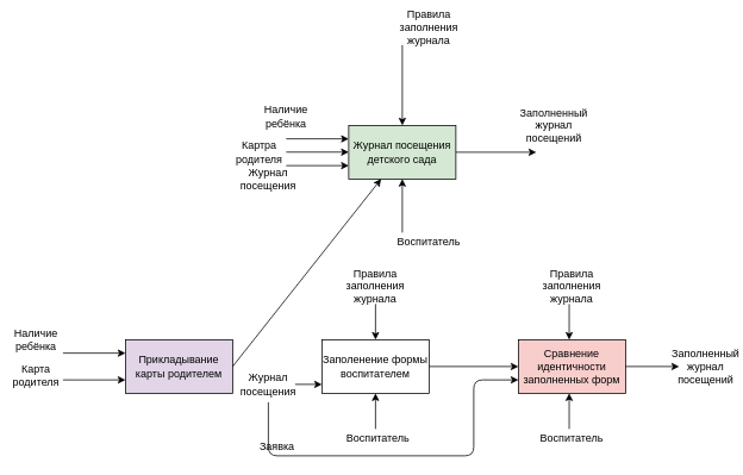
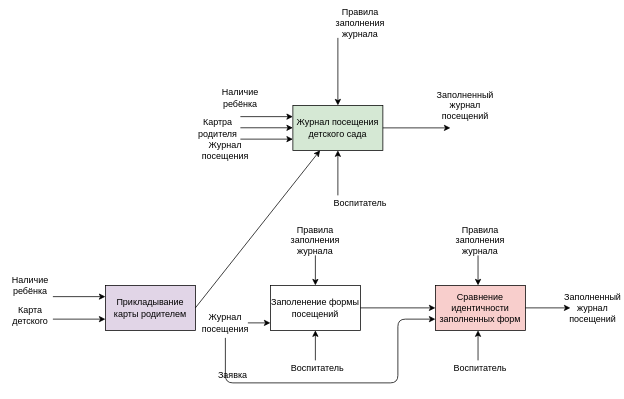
  <mxCell id="0" />
  <mxCell id="1" parent="0" />
  <mxCell id="2" value="Журнал посещения детского сада" style="rounded=0;whiteSpace=wrap;html=1;fillColor=#d5e8d4;" parent="1" vertex="1"><mxGeometry x="390" y="140" width="120" height="60" as="geometry" /></mxCell>
  <mxCell id="3" value="" style="endArrow=classic;html=1;entryX=0;entryY=0.25;entryDx=0;entryDy=0;" parent="1" target="2" edge="1"><mxGeometry width="50" height="50" relative="1" as="geometry"><mxPoint x="320" y="155" as="sourcePoint" /><mxPoint x="440" y="220" as="targetPoint" /></mxGeometry></mxCell>
  <mxCell id="4" value="Наличие ребёнка&lt;br&gt;" style="text;html=1;strokeColor=none;fillColor=none;align=center;verticalAlign=middle;whiteSpace=wrap;rounded=0;" parent="1" vertex="1"><mxGeometry x="300" y="120" width="40" height="20" as="geometry" /></mxCell>
  <mxCell id="5" value="" style="endArrow=classic;html=1;entryX=0;entryY=0.75;entryDx=0;entryDy=0;" parent="1" target="2" edge="1"><mxGeometry width="50" height="50" relative="1" as="geometry"><mxPoint x="320" y="185" as="sourcePoint" /><mxPoint x="350" y="220" as="targetPoint" /></mxGeometry></mxCell>
  <mxCell id="6" value="Журнал посещения" style="text;html=1;strokeColor=none;fillColor=none;align=center;verticalAlign=middle;whiteSpace=wrap;rounded=0;" parent="1" vertex="1"><mxGeometry x="280" y="190" width="40" height="20" as="geometry" /></mxCell>
  <mxCell id="7" value="" style="endArrow=classic;html=1;entryX=0.5;entryY=1;entryDx=0;entryDy=0;" parent="1" target="2" edge="1"><mxGeometry width="50" height="50" relative="1" as="geometry"><mxPoint x="450" y="260" as="sourcePoint" /><mxPoint x="320" y="230" as="targetPoint" /></mxGeometry></mxCell>
  <mxCell id="8" value="Воспитатель" style="text;html=1;strokeColor=none;fillColor=none;align=center;verticalAlign=middle;whiteSpace=wrap;rounded=0;" parent="1" vertex="1"><mxGeometry x="460" y="260" width="40" height="20" as="geometry" /></mxCell>
  <mxCell id="9" value="" style="endArrow=classic;html=1;entryX=0.5;entryY=0;entryDx=0;entryDy=0;" parent="1" target="2" edge="1"><mxGeometry width="50" height="50" relative="1" as="geometry"><mxPoint x="450" y="50" as="sourcePoint" /><mxPoint x="320" y="300" as="targetPoint" /></mxGeometry></mxCell>
  <mxCell id="10" value="Правила заполнения журнала" style="text;html=1;strokeColor=none;fillColor=none;align=center;verticalAlign=middle;whiteSpace=wrap;rounded=0;" parent="1" vertex="1"><mxGeometry x="460" y="20" width="40" height="20" as="geometry" /></mxCell>
  <mxCell id="11" value="" style="endArrow=classic;html=1;exitX=1;exitY=0.5;exitDx=0;exitDy=0;" parent="1" source="2" edge="1"><mxGeometry width="50" height="50" relative="1" as="geometry"><mxPoint x="270" y="350" as="sourcePoint" /><mxPoint x="600" y="170" as="targetPoint" /></mxGeometry></mxCell>
  <mxCell id="12" value="Заполненный журнал посещений" style="text;html=1;strokeColor=none;fillColor=none;align=center;verticalAlign=middle;whiteSpace=wrap;rounded=0;" parent="1" vertex="1"><mxGeometry x="600" y="130" width="40" height="20" as="geometry" /></mxCell>
  <mxCell id="13" value="" style="endArrow=classic;html=1;entryX=0;entryY=0.25;entryDx=0;entryDy=0;" parent="1" edge="1"><mxGeometry width="50" height="50" relative="1" as="geometry"><mxPoint x="70" y="395" as="sourcePoint" /><mxPoint x="140" y="395" as="targetPoint" /></mxGeometry></mxCell>
  <mxCell id="14" value="Наличие ребёнка&lt;br&gt;" style="text;html=1;strokeColor=none;fillColor=none;align=center;verticalAlign=middle;whiteSpace=wrap;rounded=0;" parent="1" vertex="1"><mxGeometry x="20" y="370" width="40" height="20" as="geometry" /></mxCell>
  <mxCell id="15" value="" style="endArrow=classic;html=1;entryX=0;entryY=0.75;entryDx=0;entryDy=0;" parent="1" edge="1"><mxGeometry width="50" height="50" relative="1" as="geometry"><mxPoint x="70" y="425" as="sourcePoint" /><mxPoint x="140" y="425" as="targetPoint" /></mxGeometry></mxCell>
- <mxCell id="16" value="Карта родителя" style="text;html=1;strokeColor=none;fillColor=none;align=center;verticalAlign=middle;whiteSpace=wrap;rounded=0;" parent="1" vertex="1"><mxGeometry x="20" y="410" width="40" height="20" as="geometry" /></mxCell>
+ <mxCell id="16" value="Карта детского" style="text;html=1;strokeColor=none;fillColor=none;align=center;verticalAlign=middle;whiteSpace=wrap;rounded=0;" parent="1" vertex="1"><mxGeometry x="20" y="410" width="40" height="20" as="geometry" /></mxCell>
  <mxCell id="17" value="Прикладывание карты родителем" style="rounded=0;whiteSpace=wrap;html=1;fillColor=#e1d5e7;" parent="1" vertex="1"><mxGeometry x="140" y="380" width="120" height="60" as="geometry" /></mxCell>
  <mxCell id="18" value="" style="endArrow=classic;html=1;exitX=1;exitY=0.5;exitDx=0;exitDy=0;" parent="1" source="17" target="2" edge="1"><mxGeometry width="50" height="50" relative="1" as="geometry"><mxPoint x="20" y="520" as="sourcePoint" /><mxPoint x="320" y="410" as="targetPoint" /></mxGeometry></mxCell>
- <mxCell id="19" value="Заполенение формы воспитателем" style="rounded=0;whiteSpace=wrap;html=1;" parent="1" vertex="1"><mxGeometry x="360" y="380" width="120" height="60" as="geometry" /></mxCell>
+ <mxCell id="19" value="Заполенение формы посещений" style="rounded=0;whiteSpace=wrap;html=1;" parent="1" vertex="1"><mxGeometry x="360" y="380" width="120" height="60" as="geometry" /></mxCell>
  <mxCell id="20" value="Заявка" style="text;html=1;strokeColor=none;fillColor=none;align=center;verticalAlign=middle;whiteSpace=wrap;rounded=0;" parent="1" vertex="1"><mxGeometry x="290" y="490" width="40" height="20" as="geometry" /></mxCell>
  <mxCell id="21" value="" style="endArrow=classic;html=1;entryX=0.5;entryY=1;entryDx=0;entryDy=0;" parent="1" target="19" edge="1"><mxGeometry width="50" height="50" relative="1" as="geometry"><mxPoint x="420" y="480" as="sourcePoint" /><mxPoint x="70" y="470" as="targetPoint" /></mxGeometry></mxCell>
  <mxCell id="22" value="Воспитатель" style="text;html=1;strokeColor=none;fillColor=none;align=center;verticalAlign=middle;whiteSpace=wrap;rounded=0;" parent="1" vertex="1"><mxGeometry x="403.12" y="480" width="40" height="20" as="geometry" /></mxCell>
  <mxCell id="23" value="" style="endArrow=classic;html=1;entryX=0.5;entryY=0;entryDx=0;entryDy=0;" parent="1" target="19" edge="1"><mxGeometry width="50" height="50" relative="1" as="geometry"><mxPoint x="420" y="340" as="sourcePoint" /><mxPoint x="70" y="520" as="targetPoint" /></mxGeometry></mxCell>
  <mxCell id="24" value="Правила заполнения журнала" style="text;html=1;strokeColor=none;fillColor=none;align=center;verticalAlign=middle;whiteSpace=wrap;rounded=0;" parent="1" vertex="1"><mxGeometry x="400" y="310" width="40" height="20" as="geometry" /></mxCell>
  <mxCell id="25" value="" style="endArrow=classic;html=1;exitX=1;exitY=0.5;exitDx=0;exitDy=0;" parent="1" source="19" edge="1"><mxGeometry width="50" height="50" relative="1" as="geometry"><mxPoint x="20" y="570" as="sourcePoint" /><mxPoint x="580" y="410" as="targetPoint" /></mxGeometry></mxCell>
  <mxCell id="26" value="Сравнение идентичности заполненных форм" style="rounded=0;whiteSpace=wrap;html=1;fillColor=#f8cecc;" parent="1" vertex="1"><mxGeometry x="580" y="380" width="120" height="60" as="geometry" /></mxCell>
  <mxCell id="27" value="" style="endArrow=classic;html=1;exitX=1;exitY=0.5;exitDx=0;exitDy=0;" parent="1" source="26" edge="1"><mxGeometry width="50" height="50" relative="1" as="geometry"><mxPoint x="20" y="570" as="sourcePoint" /><mxPoint x="760" y="410" as="targetPoint" /></mxGeometry></mxCell>
  <mxCell id="28" value="Заполненный журнал посещений" style="text;html=1;strokeColor=none;fillColor=none;align=center;verticalAlign=middle;whiteSpace=wrap;rounded=0;" parent="1" vertex="1"><mxGeometry x="770" y="400" width="40" height="20" as="geometry" /></mxCell>
  <mxCell id="29" value="" style="endArrow=classic;html=1;entryX=0.5;entryY=1;entryDx=0;entryDy=0;" parent="1" edge="1"><mxGeometry width="50" height="50" relative="1" as="geometry"><mxPoint x="636.88" y="480" as="sourcePoint" /><mxPoint x="636.88" y="440" as="targetPoint" /></mxGeometry></mxCell>
  <mxCell id="30" value="Воспитатель" style="text;html=1;strokeColor=none;fillColor=none;align=center;verticalAlign=middle;whiteSpace=wrap;rounded=0;" parent="1" vertex="1"><mxGeometry x="620" y="480" width="40" height="20" as="geometry" /></mxCell>
  <mxCell id="31" value="" style="endArrow=classic;html=1;entryX=0.5;entryY=0;entryDx=0;entryDy=0;" parent="1" edge="1"><mxGeometry width="50" height="50" relative="1" as="geometry"><mxPoint x="636.88" y="340" as="sourcePoint" /><mxPoint x="636.88" y="380" as="targetPoint" /></mxGeometry></mxCell>
  <mxCell id="32" value="Правила заполнения журнала" style="text;html=1;strokeColor=none;fillColor=none;align=center;verticalAlign=middle;whiteSpace=wrap;rounded=0;" parent="1" vertex="1"><mxGeometry x="620" y="310" width="40" height="20" as="geometry" /></mxCell>
  <mxCell id="33" value="" style="endArrow=classic;html=1;entryX=0;entryY=0.75;entryDx=0;entryDy=0;" parent="1" target="26" edge="1"><mxGeometry width="50" height="50" relative="1" as="geometry"><mxPoint x="300" y="450" as="sourcePoint" /><mxPoint x="560" y="460" as="targetPoint" /><Array as="points"><mxPoint x="300" y="510" /><mxPoint x="530" y="510" /><mxPoint x="530" y="425" /></Array></mxGeometry></mxCell>
  <mxCell id="34" value="Журнал посещения" style="text;html=1;strokeColor=none;fillColor=none;align=center;verticalAlign=middle;whiteSpace=wrap;rounded=0;" vertex="1" parent="1"><mxGeometry x="280" y="420" width="40" height="20" as="geometry" /></mxCell>
  <mxCell id="35" value="" style="endArrow=classic;html=1;" edge="1" parent="1"><mxGeometry width="50" height="50" relative="1" as="geometry"><mxPoint x="330" y="430" as="sourcePoint" /><mxPoint x="360" y="430" as="targetPoint" /><Array as="points"><mxPoint x="330" y="430" /></Array></mxGeometry></mxCell>
  <mxCell id="36" value="" style="endArrow=classic;html=1;entryX=0;entryY=0.75;entryDx=0;entryDy=0;" edge="1" parent="1"><mxGeometry width="50" height="50" relative="1" as="geometry"><mxPoint x="320" y="169.86" as="sourcePoint" /><mxPoint x="390" y="169.86" as="targetPoint" /></mxGeometry></mxCell>
  <mxCell id="37" value="Картра родителя" style="text;html=1;strokeColor=none;fillColor=none;align=center;verticalAlign=middle;whiteSpace=wrap;rounded=0;" vertex="1" parent="1"><mxGeometry x="270" y="160" width="40" height="20" as="geometry" /></mxCell>
